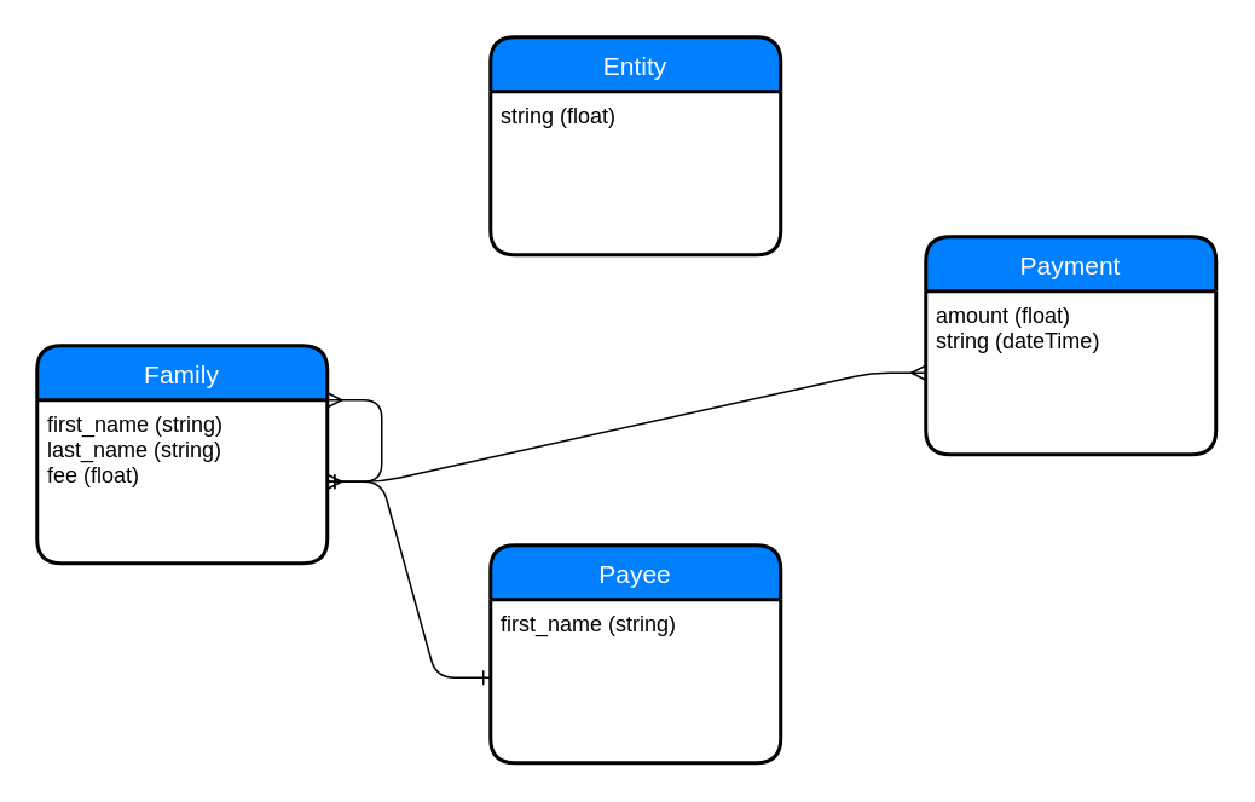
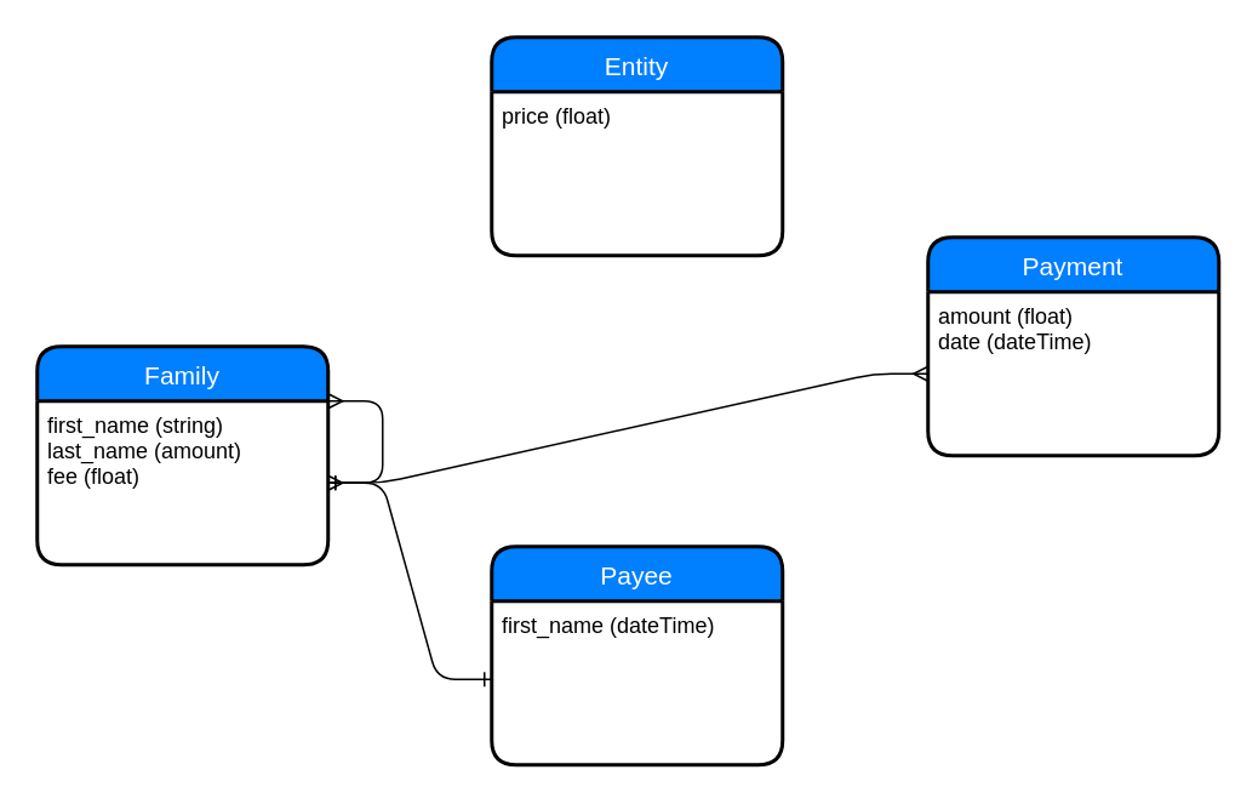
  <mxCell id="0" />
  <mxCell id="1" parent="0" />
  <mxCell id="2" value="Family" style="swimlane;childLayout=stackLayout;horizontal=1;startSize=30;horizontalStack=0;rounded=1;fontSize=14;fontStyle=0;strokeWidth=2;resizeParent=0;resizeLast=1;shadow=0;dashed=0;align=center;fillColor=#007FFF;fontColor=#FFFFFF;" parent="1" vertex="1"><mxGeometry x="20" y="190" width="160" height="120" as="geometry" /></mxCell>
- <mxCell id="3" value="first_name (string)&#10;last_name (string)&#10;fee (float)" style="align=left;strokeColor=none;fillColor=none;spacingLeft=4;fontSize=12;verticalAlign=top;resizable=0;rotatable=0;part=1;" parent="2" vertex="1"><mxGeometry y="30" width="160" height="90" as="geometry" /></mxCell>
+ <mxCell id="3" value="first_name (string)&#10;last_name (amount)&#10;fee (float)" style="align=left;strokeColor=none;fillColor=none;spacingLeft=4;fontSize=12;verticalAlign=top;resizable=0;rotatable=0;part=1;" parent="2" vertex="1"><mxGeometry y="30" width="160" height="90" as="geometry" /></mxCell>
  <mxCell id="4" value="Payment" style="swimlane;childLayout=stackLayout;horizontal=1;startSize=30;horizontalStack=0;rounded=1;fontSize=14;fontStyle=0;strokeWidth=2;resizeParent=0;resizeLast=1;shadow=0;dashed=0;align=center;fontColor=#FFFFFF;fillColor=#007FFF;" parent="1" vertex="1"><mxGeometry x="510" y="130" width="160" height="120" as="geometry" /></mxCell>
- <mxCell id="5" value="amount (float)&#10;string (dateTime)" style="align=left;strokeColor=none;fillColor=none;spacingLeft=4;fontSize=12;verticalAlign=top;resizable=0;rotatable=0;part=1;" parent="4" vertex="1"><mxGeometry y="30" width="160" height="90" as="geometry" /></mxCell>
+ <mxCell id="5" value="amount (float)&#10;date (dateTime)" style="align=left;strokeColor=none;fillColor=none;spacingLeft=4;fontSize=12;verticalAlign=top;resizable=0;rotatable=0;part=1;" parent="4" vertex="1"><mxGeometry y="30" width="160" height="90" as="geometry" /></mxCell>
  <mxCell id="6" value="Payee" style="swimlane;childLayout=stackLayout;horizontal=1;startSize=30;horizontalStack=0;rounded=1;fontSize=14;fontStyle=0;strokeWidth=2;resizeParent=0;resizeLast=1;shadow=0;dashed=0;align=center;fontColor=#FFFFFF;fillColor=#007FFF;" parent="1" vertex="1"><mxGeometry x="270" y="300" width="160" height="120" as="geometry" /></mxCell>
- <mxCell id="7" value="first_name (string)" style="align=left;strokeColor=none;fillColor=none;spacingLeft=4;fontSize=12;verticalAlign=top;resizable=0;rotatable=0;part=1;" parent="6" vertex="1"><mxGeometry y="30" width="160" height="90" as="geometry" /></mxCell>
+ <mxCell id="7" value="first_name (dateTime)" style="align=left;strokeColor=none;fillColor=none;spacingLeft=4;fontSize=12;verticalAlign=top;resizable=0;rotatable=0;part=1;" parent="6" vertex="1"><mxGeometry y="30" width="160" height="90" as="geometry" /></mxCell>
  <mxCell id="8" value="" style="edgeStyle=entityRelationEdgeStyle;fontSize=12;html=1;endArrow=ERone;startArrow=ERmany;fontColor=#FFFFFF;exitX=1;exitY=0.5;exitDx=0;exitDy=0;entryX=0;entryY=0.444;entryDx=0;entryDy=0;entryPerimeter=0;endFill=0;" parent="1" source="3" edge="1"><mxGeometry width="100" height="100" relative="1" as="geometry"><mxPoint x="210" y="159" as="sourcePoint" /><mxPoint x="270" y="372.96" as="targetPoint" /></mxGeometry></mxCell>
  <mxCell id="9" value="" style="edgeStyle=entityRelationEdgeStyle;fontSize=12;html=1;endArrow=ERone;endFill=1;fontColor=#FFFFFF;exitX=0;exitY=0.5;exitDx=0;exitDy=0;startArrow=ERmany;startFill=0;" parent="1" source="5" target="3" edge="1"><mxGeometry width="100" height="100" relative="1" as="geometry"><mxPoint x="480" y="420" as="sourcePoint" /><mxPoint x="580" y="320" as="targetPoint" /></mxGeometry></mxCell>
  <mxCell id="10" value="Entity" style="swimlane;childLayout=stackLayout;horizontal=1;startSize=30;horizontalStack=0;rounded=1;fontSize=14;fontStyle=0;strokeWidth=2;resizeParent=0;resizeLast=1;shadow=0;dashed=0;align=center;fillColor=#007FFF;fontColor=#FFFFFF;" vertex="1" parent="1"><mxGeometry x="270" y="20" width="160" height="120" as="geometry" /></mxCell>
- <mxCell id="11" value="string (float)" style="align=left;strokeColor=none;fillColor=none;spacingLeft=4;fontSize=12;verticalAlign=top;resizable=0;rotatable=0;part=1;" vertex="1" parent="10"><mxGeometry y="30" width="160" height="90" as="geometry" /></mxCell>
+ <mxCell id="11" value="price (float)" style="align=left;strokeColor=none;fillColor=none;spacingLeft=4;fontSize=12;verticalAlign=top;resizable=0;rotatable=0;part=1;" vertex="1" parent="10"><mxGeometry y="30" width="160" height="90" as="geometry" /></mxCell>
  <mxCell id="12" value="" style="edgeStyle=entityRelationEdgeStyle;fontSize=12;html=1;endArrow=ERone;startArrow=ERmany;fontColor=#FFFFFF;exitX=1;exitY=0.25;exitDx=0;exitDy=0;endFill=0;" edge="1" parent="1" source="2" target="3"><mxGeometry width="100" height="100" relative="1" as="geometry"><mxPoint x="50" y="150" as="sourcePoint" /><mxPoint x="270" y="85" as="targetPoint" /></mxGeometry></mxCell>
